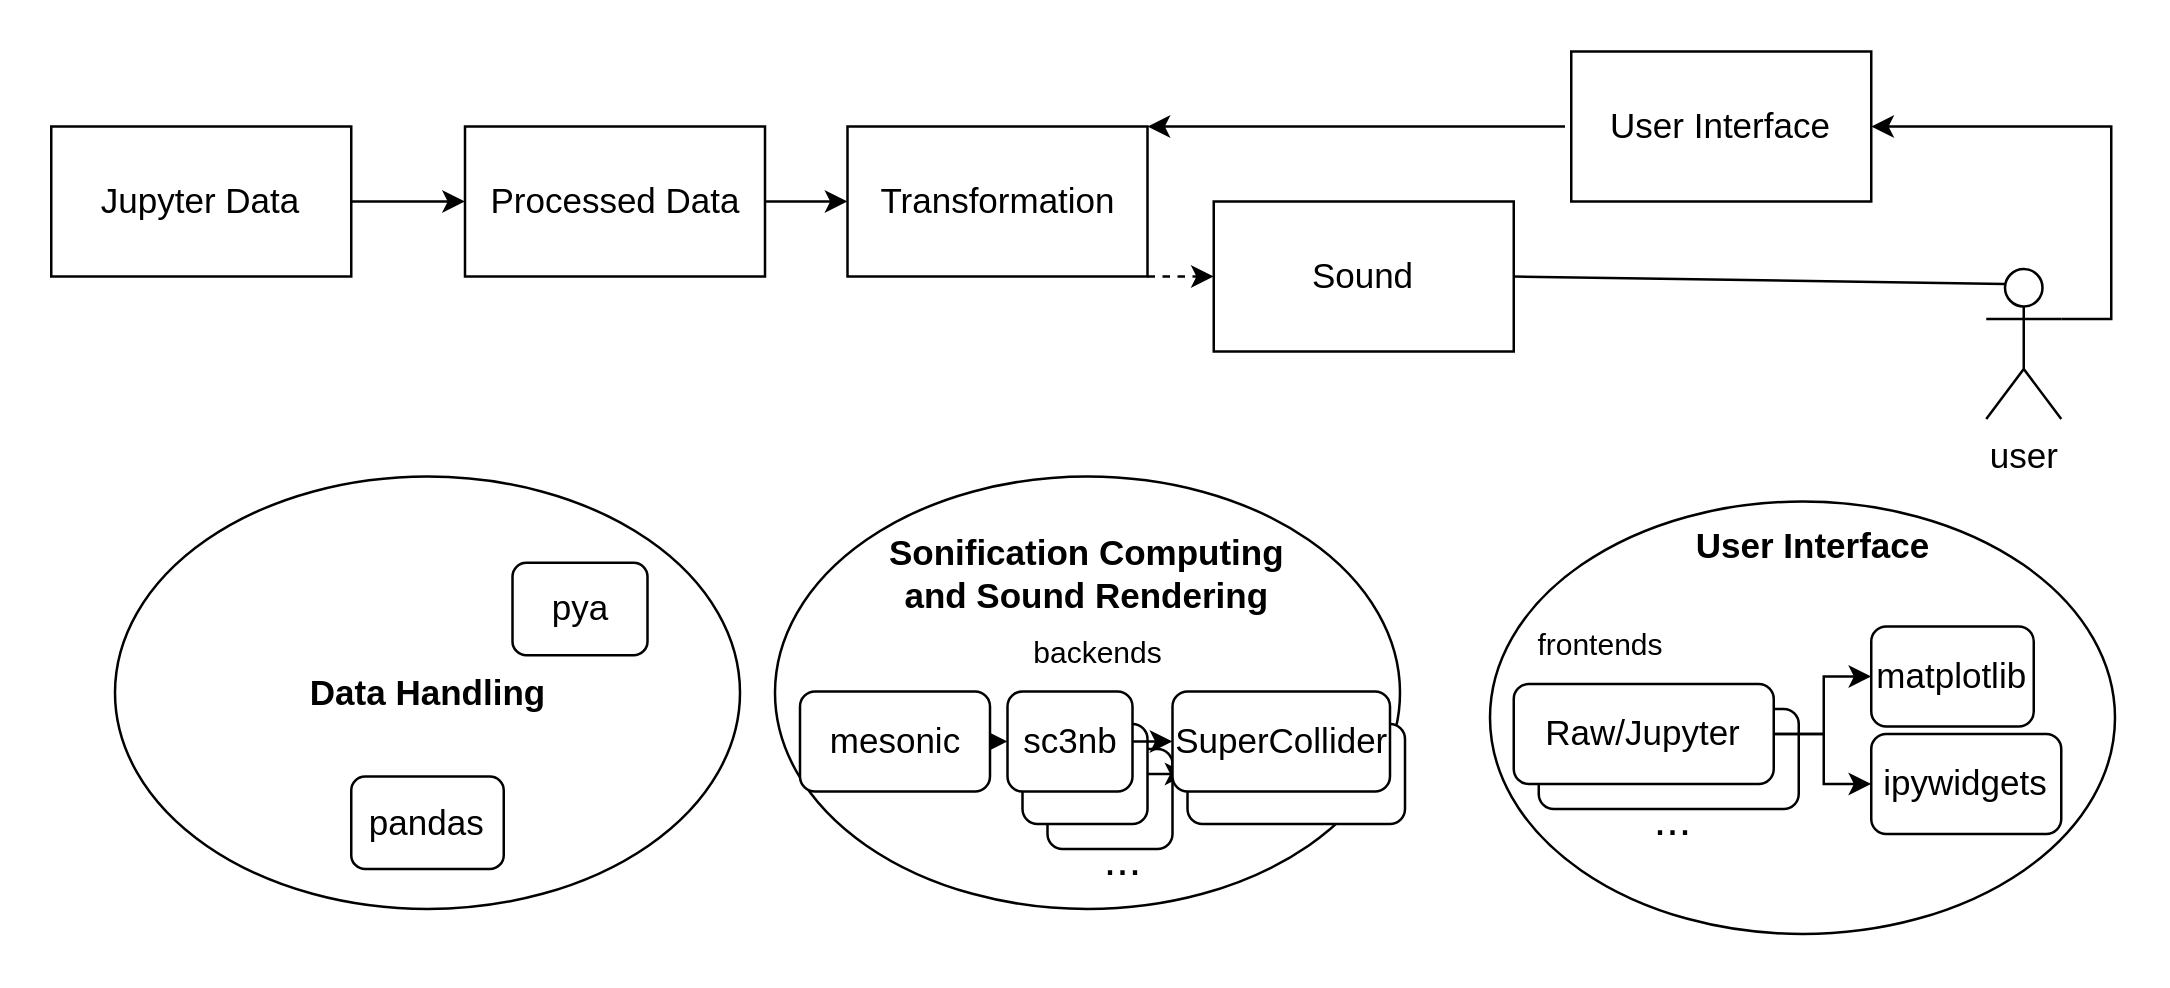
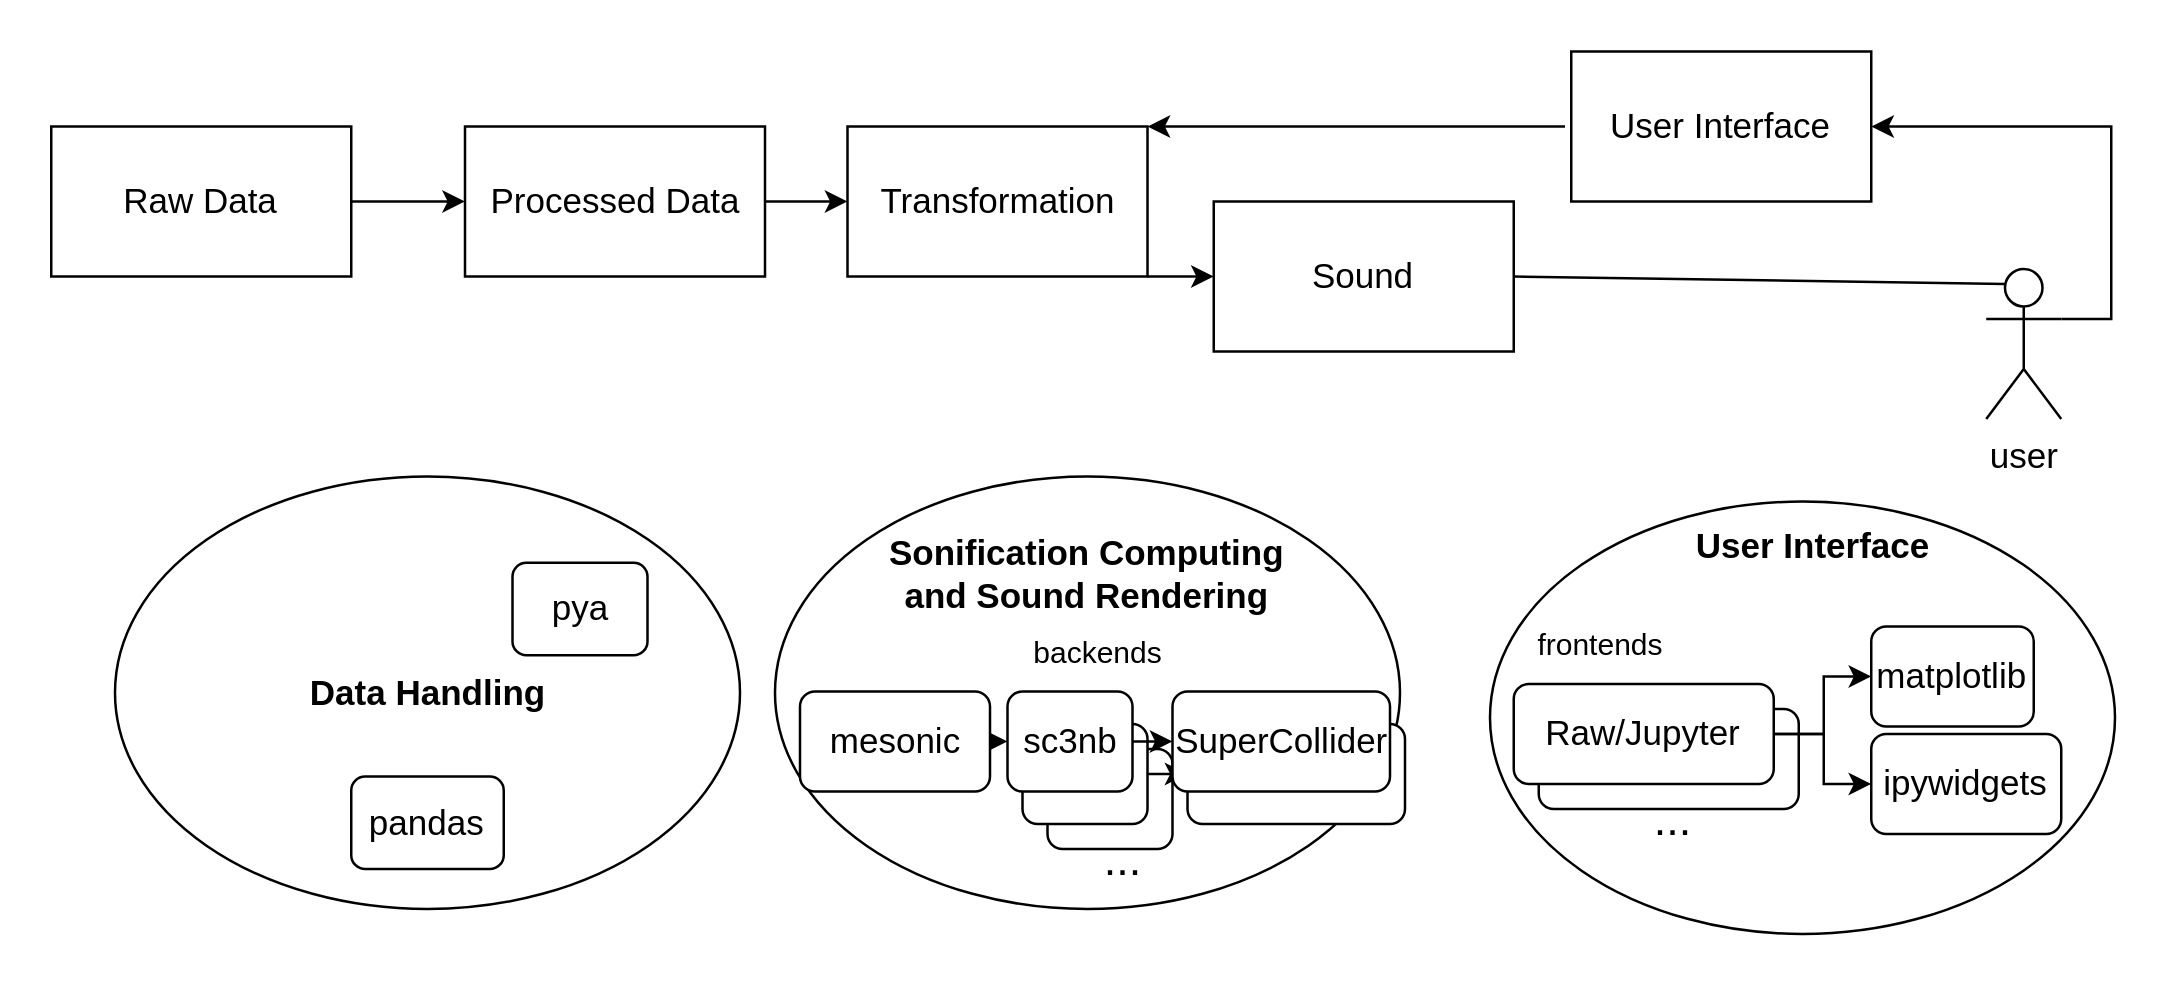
  <mxCell id="0" />
  <mxCell id="1" parent="0" />
  <mxCell id="2" value="" style="ellipse;whiteSpace=wrap;html=1;fontSize=14;" parent="1" vertex="1"><mxGeometry x="595.5" y="200" width="250" height="173" as="geometry" /></mxCell>
  <mxCell id="3" value="" style="ellipse;whiteSpace=wrap;html=1;fontSize=14;" parent="1" vertex="1"><mxGeometry x="309.5" y="190" width="250" height="173" as="geometry" /></mxCell>
  <mxCell id="4" value="" style="rounded=1;whiteSpace=wrap;html=1;fontSize=14;" parent="1" vertex="1"><mxGeometry x="418.5" y="299" width="50" height="40" as="geometry" /></mxCell>
  <mxCell id="5" value="" style="rounded=1;whiteSpace=wrap;html=1;fontSize=14;" parent="1" vertex="1"><mxGeometry x="615" y="283" width="104" height="40" as="geometry" /></mxCell>
  <mxCell id="6" value="&lt;b style=&quot;font-size: 14px;&quot;&gt;Data Handling&lt;/b&gt;" style="ellipse;whiteSpace=wrap;html=1;fontSize=14;" parent="1" vertex="1"><mxGeometry x="45.5" y="190" width="250" height="173" as="geometry" /></mxCell>
  <mxCell id="7" value="pandas" style="rounded=1;whiteSpace=wrap;html=1;fontSize=14;" parent="1" vertex="1"><mxGeometry x="140" y="310" width="61" height="37" as="geometry" /></mxCell>
  <mxCell id="8" value="User Interface" style="rounded=0;whiteSpace=wrap;html=1;fontSize=14;" parent="1" vertex="1"><mxGeometry x="628" y="20" width="120" height="60" as="geometry" /></mxCell>
  <mxCell id="9" style="edgeStyle=orthogonalEdgeStyle;rounded=0;orthogonalLoop=1;jettySize=auto;html=1;exitX=1;exitY=0.333;exitDx=0;exitDy=0;exitPerimeter=0;fontSize=14;entryX=1;entryY=0.5;entryDx=0;entryDy=0;" parent="1" source="10" target="8" edge="1"><mxGeometry relative="1" as="geometry"><mxPoint x="785.5" y="40" as="targetPoint" /></mxGeometry></mxCell>
  <mxCell id="10" value="user" style="shape=umlActor;verticalLabelPosition=bottom;verticalAlign=top;html=1;outlineConnect=0;fontSize=14;" parent="1" vertex="1"><mxGeometry x="794" y="107" width="30" height="60" as="geometry" /></mxCell>
  <mxCell id="11" value="Sound" style="rounded=0;whiteSpace=wrap;html=1;fontSize=14;" parent="1" vertex="1"><mxGeometry x="485" y="80" width="120" height="60" as="geometry" /></mxCell>
  <mxCell id="12" value="Transformation" style="rounded=0;whiteSpace=wrap;html=1;fontSize=14;" parent="1" vertex="1"><mxGeometry x="338.5" y="50" width="120" height="60" as="geometry" /></mxCell>
  <mxCell id="13" style="edgeStyle=orthogonalEdgeStyle;rounded=0;orthogonalLoop=1;jettySize=auto;html=1;exitX=1;exitY=0.5;exitDx=0;exitDy=0;entryX=0;entryY=0.5;entryDx=0;entryDy=0;fontSize=14;" parent="1" source="14" target="12" edge="1"><mxGeometry relative="1" as="geometry" /></mxCell>
  <mxCell id="14" value="Processed Data" style="rounded=0;whiteSpace=wrap;html=1;fontSize=14;" parent="1" vertex="1"><mxGeometry x="185.5" y="50" width="120" height="60" as="geometry" /></mxCell>
- <mxCell id="15" value="Jupyter Data" style="rounded=0;whiteSpace=wrap;html=1;fontSize=14;" parent="1" vertex="1"><mxGeometry y="50" width="120" height="60" as="geometry" x="20" /></mxCell>
+ <mxCell id="15" value="Raw Data" style="rounded=0;whiteSpace=wrap;html=1;fontSize=14;" parent="1" vertex="1"><mxGeometry y="50" width="120" height="60" as="geometry" x="20" /></mxCell>
  <mxCell id="16" value="pya" style="rounded=1;whiteSpace=wrap;html=1;fontSize=14;" parent="1" vertex="1"><mxGeometry x="204.5" y="224.5" width="54" height="37" as="geometry" /></mxCell>
  <mxCell id="17" value="&lt;b style=&quot;border-color: var(--border-color); font-size: 14px;&quot;&gt;Sonification Computing and Sound Rendering&lt;/b&gt;" style="text;html=1;strokeColor=none;fillColor=none;align=center;verticalAlign=middle;whiteSpace=wrap;rounded=0;" parent="1" vertex="1"><mxGeometry x="346.25" y="214" width="176.5" height="30" as="geometry" /></mxCell>
  <mxCell id="18" value="" style="rounded=1;whiteSpace=wrap;html=1;fontSize=14;" parent="1" vertex="1"><mxGeometry x="474.5" y="289" width="87" height="40" as="geometry" /></mxCell>
  <mxCell id="19" style="edgeStyle=orthogonalEdgeStyle;rounded=0;orthogonalLoop=1;jettySize=auto;html=1;exitX=1;exitY=0.5;exitDx=0;exitDy=0;entryX=0;entryY=0.5;entryDx=0;entryDy=0;fontSize=14;" parent="1" source="20" target="18" edge="1"><mxGeometry relative="1" as="geometry" /></mxCell>
  <mxCell id="20" value="sc3nb" style="rounded=1;whiteSpace=wrap;html=1;fontSize=14;" parent="1" vertex="1"><mxGeometry x="408.5" y="289" width="50" height="40" as="geometry" /></mxCell>
  <mxCell id="21" style="edgeStyle=orthogonalEdgeStyle;rounded=0;orthogonalLoop=1;jettySize=auto;html=1;exitX=1;exitY=0.5;exitDx=0;exitDy=0;entryX=0;entryY=0.5;entryDx=0;entryDy=0;" parent="1" source="22" target="25" edge="1"><mxGeometry relative="1" as="geometry" /></mxCell>
  <mxCell id="22" value="mesonic" style="rounded=1;whiteSpace=wrap;html=1;fontSize=14;" parent="1" vertex="1"><mxGeometry x="319.5" y="276" width="76" height="40" as="geometry" /></mxCell>
  <mxCell id="23" value="SuperCollider" style="rounded=1;whiteSpace=wrap;html=1;fontSize=14;" parent="1" vertex="1"><mxGeometry x="468.5" y="276" width="87" height="40" as="geometry" /></mxCell>
  <mxCell id="24" style="edgeStyle=orthogonalEdgeStyle;rounded=0;orthogonalLoop=1;jettySize=auto;html=1;exitX=1;exitY=0.5;exitDx=0;exitDy=0;entryX=0;entryY=0.5;entryDx=0;entryDy=0;fontSize=14;" parent="1" source="25" target="23" edge="1"><mxGeometry relative="1" as="geometry" /></mxCell>
  <mxCell id="25" value="sc3nb" style="rounded=1;whiteSpace=wrap;html=1;fontSize=14;" parent="1" vertex="1"><mxGeometry x="402.5" y="276" width="50" height="40" as="geometry" /></mxCell>
  <mxCell id="26" value="backends" style="text;html=1;strokeColor=none;fillColor=none;align=center;verticalAlign=middle;whiteSpace=wrap;rounded=0;" parent="1" vertex="1"><mxGeometry x="408.5" y="246" width="60" height="30" as="geometry" /></mxCell>
  <mxCell id="27" value="matplotlib" style="rounded=1;whiteSpace=wrap;html=1;fontSize=14;" parent="1" vertex="1"><mxGeometry x="748" y="250" width="65" height="40" as="geometry" /></mxCell>
  <mxCell id="28" style="edgeStyle=orthogonalEdgeStyle;rounded=0;orthogonalLoop=1;jettySize=auto;html=1;entryX=0;entryY=0.5;entryDx=0;entryDy=0;exitX=1;exitY=0.5;exitDx=0;exitDy=0;" parent="1" source="30" target="27" edge="1"><mxGeometry relative="1" as="geometry"><mxPoint x="707" y="303" as="sourcePoint" /></mxGeometry></mxCell>
  <mxCell id="29" style="edgeStyle=orthogonalEdgeStyle;rounded=0;orthogonalLoop=1;jettySize=auto;html=1;exitX=1;exitY=0.5;exitDx=0;exitDy=0;entryX=0;entryY=0.5;entryDx=0;entryDy=0;" parent="1" source="30" target="31" edge="1"><mxGeometry relative="1" as="geometry" /></mxCell>
  <mxCell id="30" value="Raw/Jupyter" style="rounded=1;whiteSpace=wrap;html=1;fontSize=14;" parent="1" vertex="1"><mxGeometry x="605" y="273" width="104" height="40" as="geometry" /></mxCell>
  <mxCell id="31" value="ipywidgets" style="rounded=1;whiteSpace=wrap;html=1;fontSize=14;" parent="1" vertex="1"><mxGeometry x="748" y="293" width="76" height="40" as="geometry" /></mxCell>
  <mxCell id="32" value="frontends" style="text;html=1;strokeColor=none;fillColor=none;align=center;verticalAlign=middle;whiteSpace=wrap;rounded=0;" parent="1" vertex="1"><mxGeometry x="609.5" y="243" width="60" height="30" as="geometry" /></mxCell>
  <mxCell id="33" value="&lt;font style=&quot;font-size: 14px;&quot;&gt;&lt;b&gt;User Interface&lt;/b&gt;&lt;/font&gt;" style="text;html=1;strokeColor=none;fillColor=none;align=center;verticalAlign=middle;whiteSpace=wrap;rounded=0;" parent="1" vertex="1"><mxGeometry x="669.5" y="203" width="110" height="30" as="geometry" /></mxCell>
  <mxCell id="34" value="..." style="text;html=1;strokeColor=none;fillColor=none;align=center;verticalAlign=middle;whiteSpace=wrap;rounded=0;fontSize=18;fontStyle=0" parent="1" vertex="1"><mxGeometry x="638.5" y="313" width="60" height="30" as="geometry" /></mxCell>
  <mxCell id="35" value="..." style="text;html=1;strokeColor=none;fillColor=none;align=center;verticalAlign=middle;whiteSpace=wrap;rounded=0;fontSize=18;fontStyle=0" parent="1" vertex="1"><mxGeometry x="418.5" y="329" width="60" height="30" as="geometry" /></mxCell>
  <mxCell id="36" value="" style="endArrow=none;html=1;rounded=0;exitX=1;exitY=0.5;exitDx=0;exitDy=0;entryX=0.25;entryY=0.1;entryDx=0;entryDy=0;entryPerimeter=0;" edge="1" parent="1" source="11" target="10"><mxGeometry width="50" height="50" relative="1" as="geometry"><mxPoint x="285.5" y="10" as="sourcePoint" /><mxPoint x="335.5" y="-40" as="targetPoint" /></mxGeometry></mxCell>
- <mxCell id="37" value="" style="endArrow=classic;html=1;rounded=0;entryX=0;entryY=0.5;entryDx=0;entryDy=0;exitX=1;exitY=1;exitDx=0;exitDy=0;dashed=1;" edge="1" parent="1" source="12" target="11"><mxGeometry width="50" height="50" relative="1" as="geometry"><mxPoint x="425.5" y="110" as="sourcePoint" /><mxPoint x="335.5" y="-40" as="targetPoint" /></mxGeometry></mxCell>
+ <mxCell id="37" value="" style="endArrow=classic;html=1;rounded=0;entryX=0;entryY=0.5;entryDx=0;entryDy=0;exitX=1;exitY=1;exitDx=0;exitDy=0;" edge="1" parent="1" source="12" target="11"><mxGeometry width="50" height="50" relative="1" as="geometry"><mxPoint x="425.5" y="110" as="sourcePoint" /><mxPoint x="335.5" y="-40" as="targetPoint" /></mxGeometry></mxCell>
  <mxCell id="38" value="" style="endArrow=classic;html=1;rounded=0;entryX=1;entryY=0;entryDx=0;entryDy=0;" edge="1" parent="1" target="12"><mxGeometry width="50" height="50" relative="1" as="geometry"><mxPoint x="625.5" y="50" as="sourcePoint" /><mxPoint x="335.5" y="-40" as="targetPoint" /></mxGeometry></mxCell>
  <mxCell id="39" value="" style="endArrow=classic;html=1;rounded=0;exitX=1;exitY=0.5;exitDx=0;exitDy=0;entryX=0;entryY=0.5;entryDx=0;entryDy=0;" edge="1" parent="1" source="15" target="14"><mxGeometry width="50" height="50" relative="1" as="geometry"><mxPoint x="285.5" y="10" as="sourcePoint" /><mxPoint x="335.5" y="-40" as="targetPoint" /></mxGeometry></mxCell>
